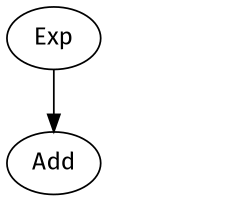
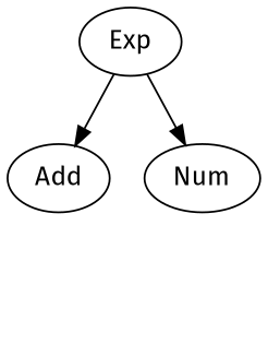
  digraph {
    fontname="Fira Sans"
    node [fontname="Fira Sans"]
    edge [fontname="Fira Sans"]
    Add
    Exp
+   Num
    D [style=invis]
    Exp -> Add
+   Exp -> Num
+   Num -> D [style=invis]
  }
